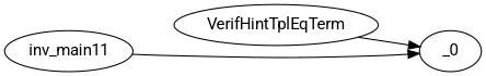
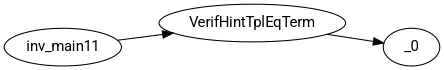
  digraph {
    fontname=Roboto
    rankdir=LR
    node [fontname=Roboto]
    edge [fontname=Roboto]
    n1 [label=inv_main11]
    n2 [label=VerifHintTplEqTerm]
    n3 [label=_0]
-   n1 -> n3
+   n1 -> n2
    n2 -> n3
  }
